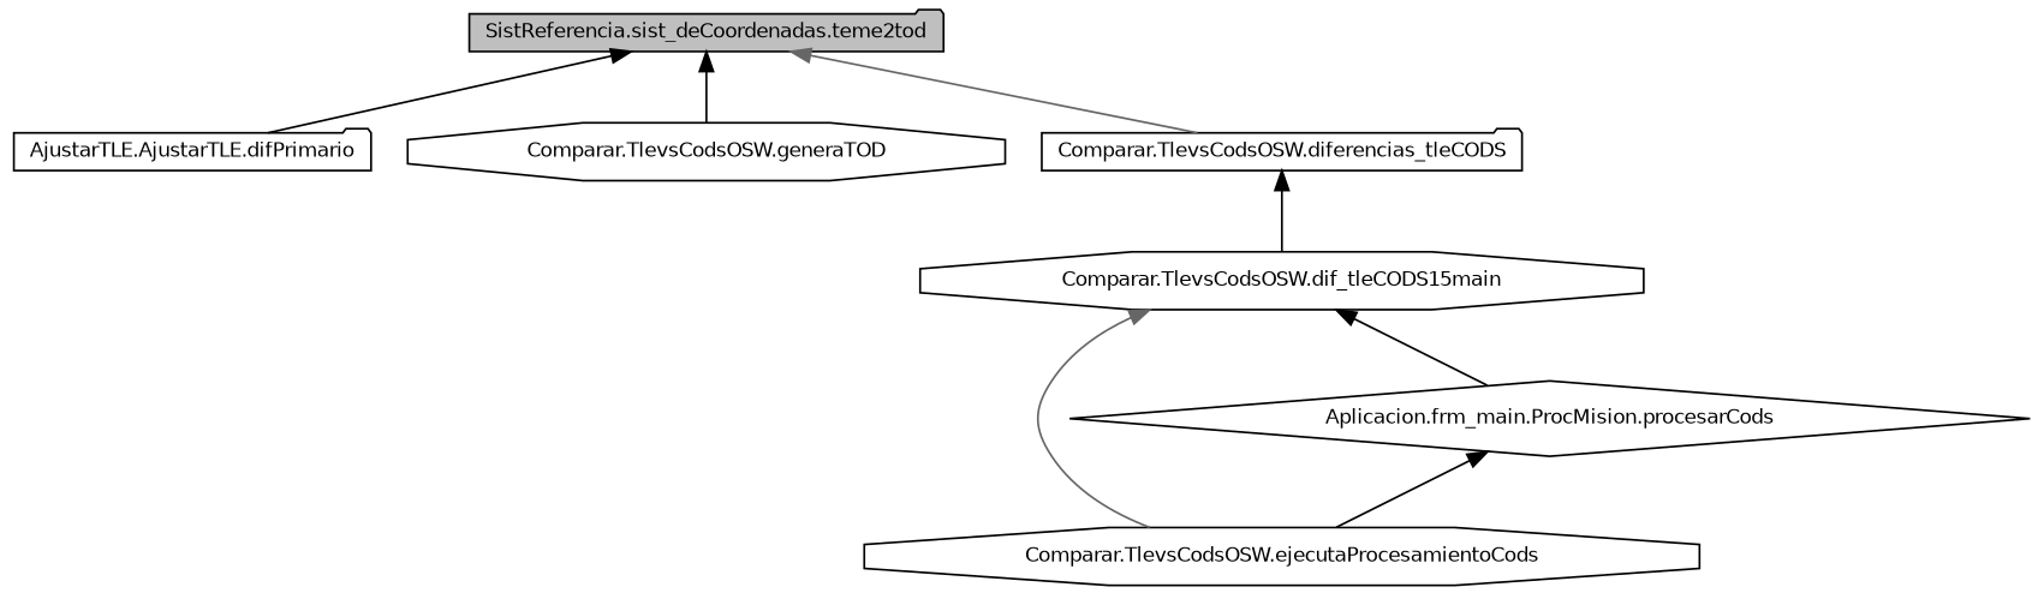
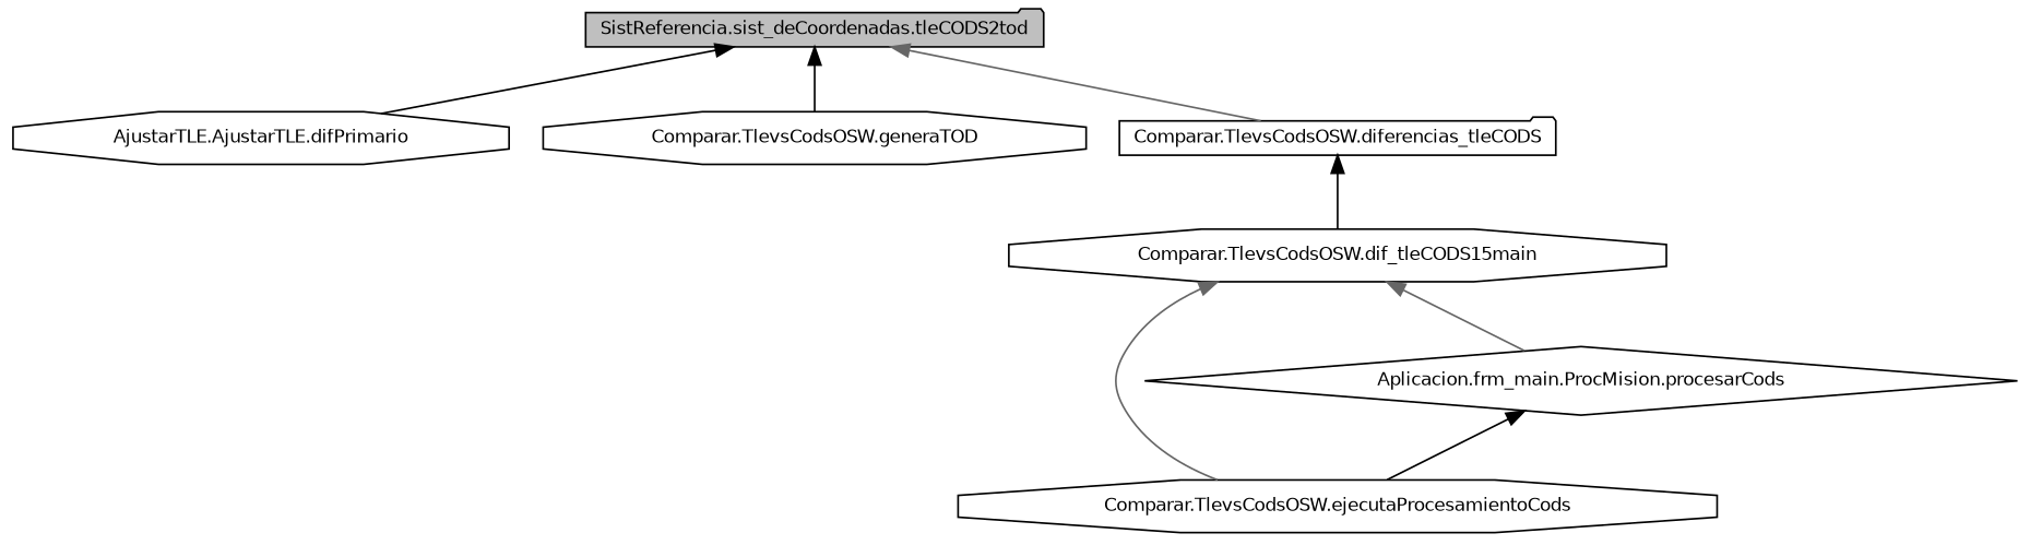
  digraph {
    rankdir=TB
    node [color=black fillcolor=white fontname=Helvetica fontsize=10 shape=folder style=filled]
    edge [color=black dir=back fontname=Helvetica fontsize=10 labelfontname=Helvetica labelfontsize=10 style=solid]
-   n1 [fillcolor=grey75 fontcolor=black height=0.2 label="SistReferencia.sist_deCoordenadas.teme2tod" width=0.4]
-   n2 [height=0.2 label="AjustarTLE.AjustarTLE.difPrimario" width=0.4]
+   n1 [fillcolor=grey75 fontcolor=black height=0.2 label="SistReferencia.sist_deCoordenadas.tleCODS2tod" width=0.4]
+   n2 [height=0.2 label="AjustarTLE.AjustarTLE.difPrimario" shape=octagon width=0.4]
    n3 [height=0.2 label="Comparar.TlevsCodsOSW.generaTOD" shape=octagon width=0.4]
    n4 [height=0.2 label="Comparar.TlevsCodsOSW.diferencias_tleCODS" width=0.4]
    n5 [height=0.2 label="Comparar.TlevsCodsOSW.dif_tleCODS15main" shape=octagon width=0.4]
    n6 [height=0.2 label="Comparar.TlevsCodsOSW.ejecutaProcesamientoCods" shape=octagon width=0.4]
    n7 [height=0.2 label="Aplicacion.frm_main.ProcMision.procesarCods" shape=diamond width=0.4]
    n1 -> n2
    n1 -> n3
    n1 -> n4 [color=gray40]
    n4 -> n5
    n5 -> n6 [color=gray40]
-   n5 -> n7
+   n5 -> n7 [color=gray40]
    n7 -> n6
  }
